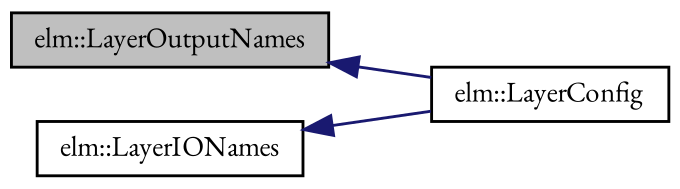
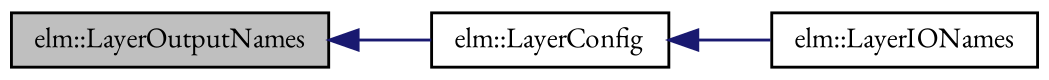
  digraph {
    fontname="EB Garamond"
    rankdir=LR
    node [color=black fillcolor=white fontname="EB Garamond" fontsize=10 shape=record style=filled]
    edge [color=midnightblue dir=back fontname="EB Garamond" fontsize=10 labelfontname=Helvetica labelfontsize=10 style=solid]
    n1 [fillcolor=grey75 fontcolor=black height=0.2 label="elm::LayerOutputNames" width=0.4]
    n2 [height=0.2 label="elm::LayerConfig" width=0.4]
    n3 [height=0.2 label="elm::LayerIONames" width=0.4]
    n1 -> n2
-   n3 -> n2
+   n2 -> n3
  }
